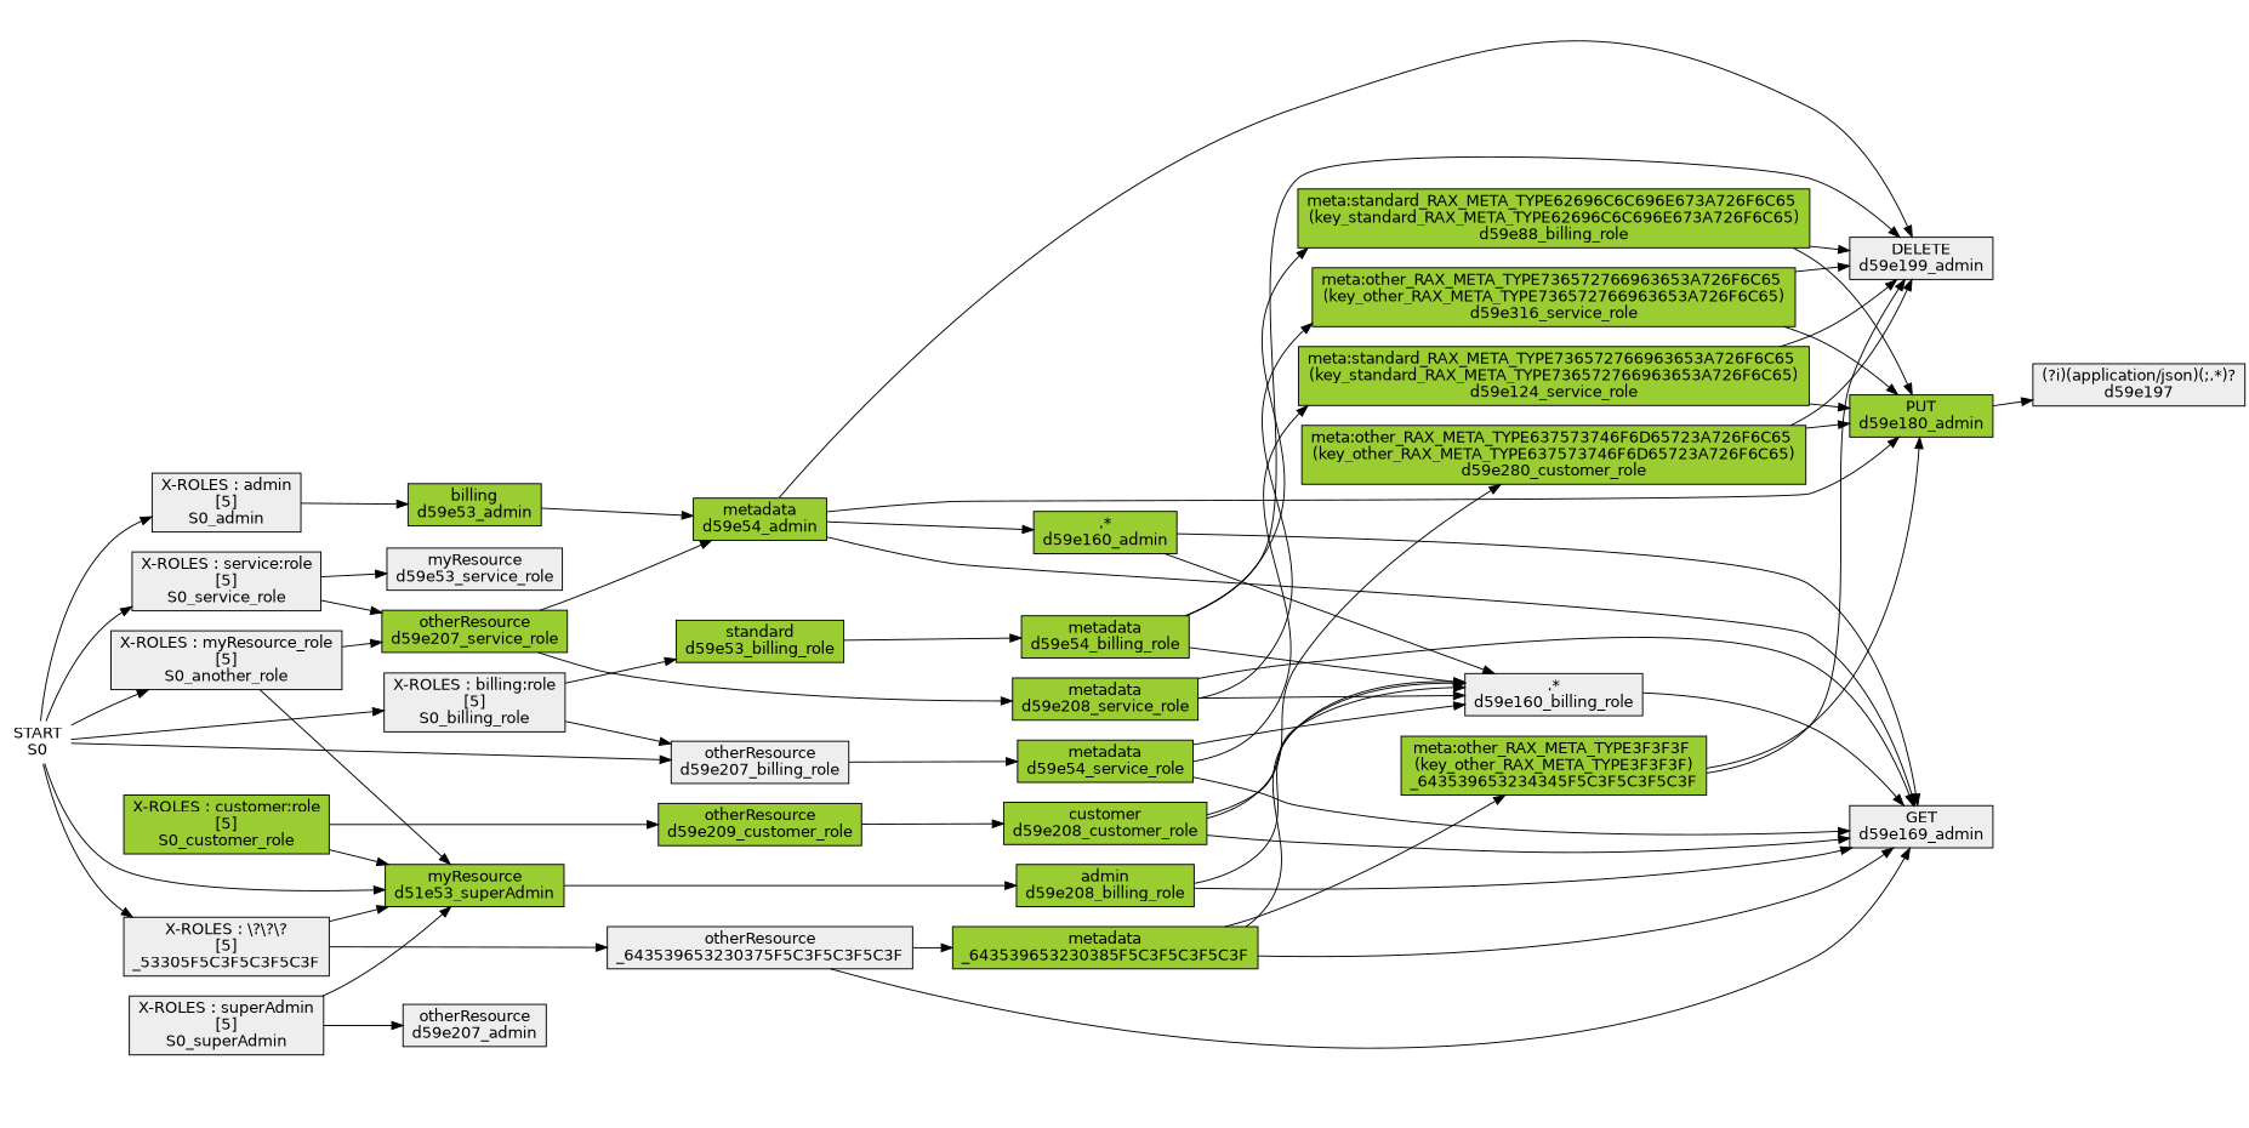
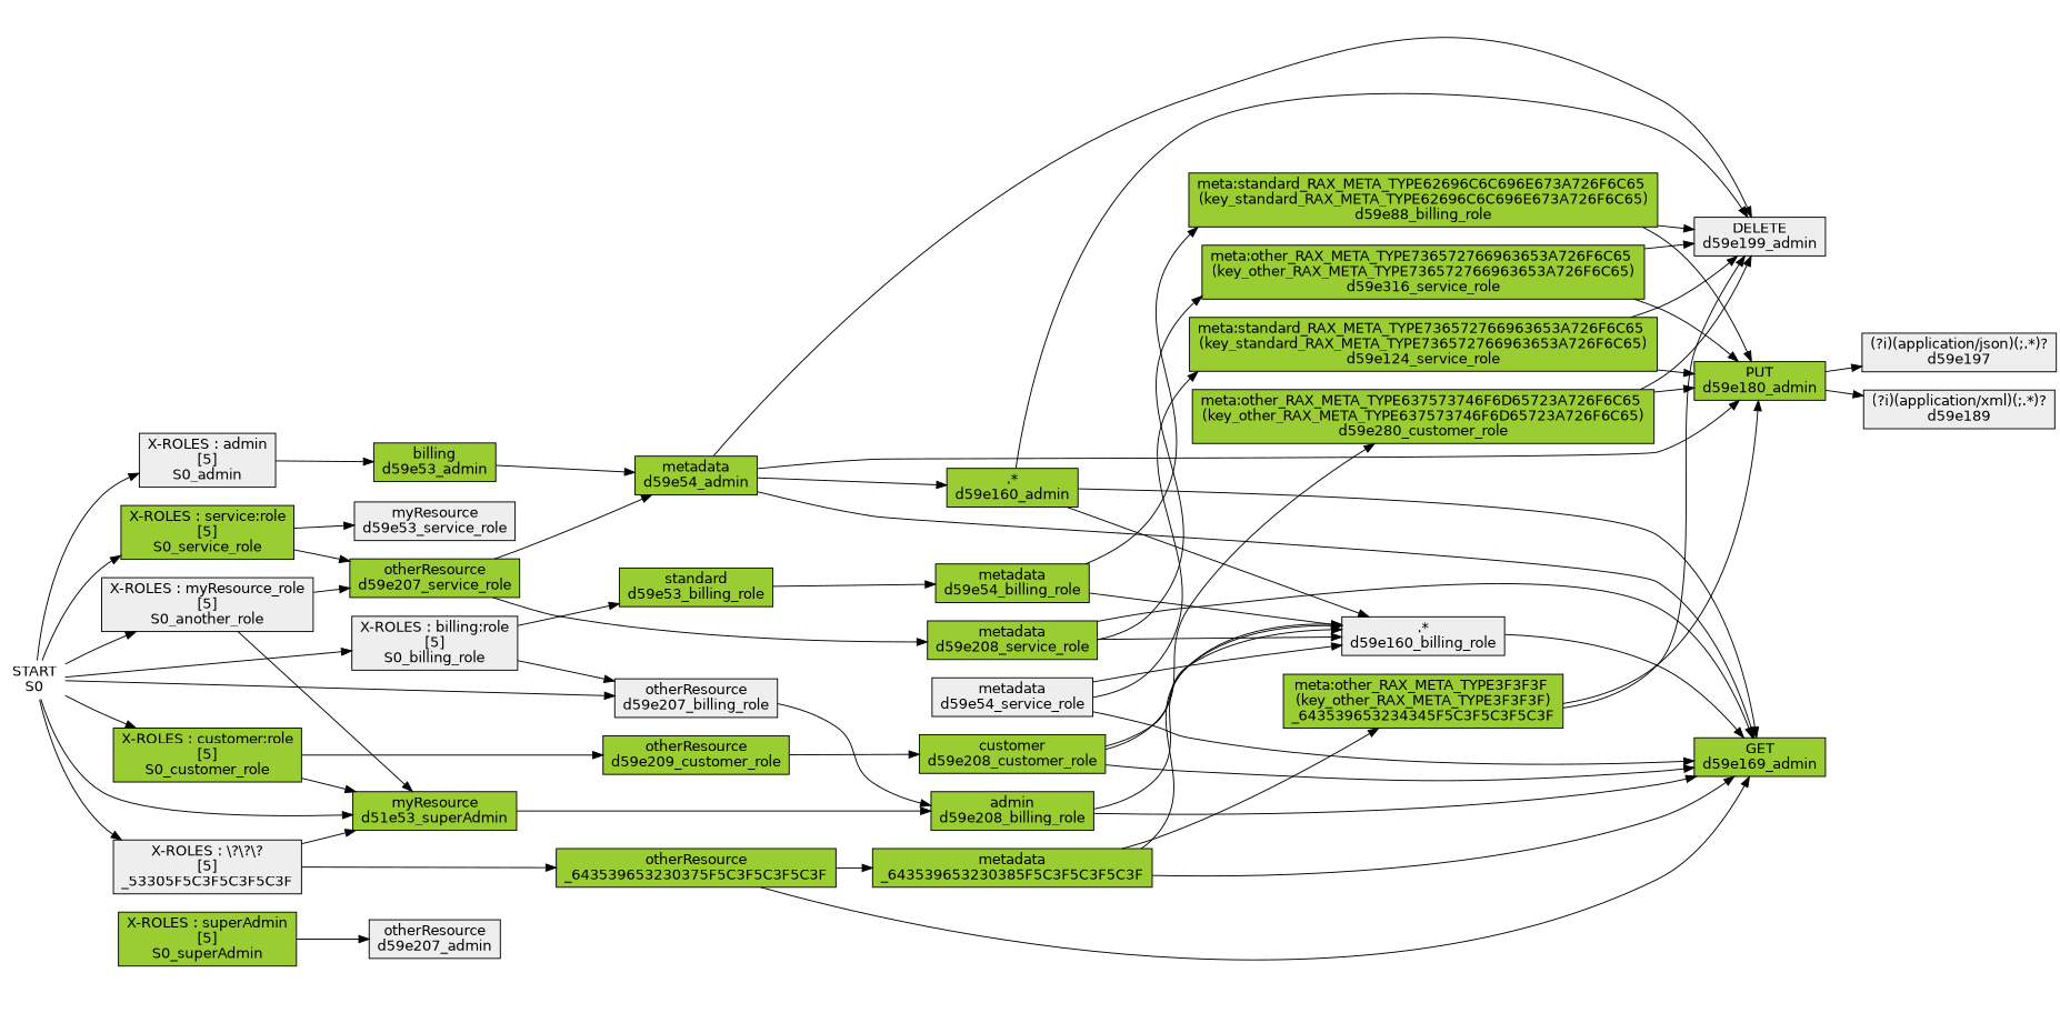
  digraph {
    fontname="DejaVu Sans"
    labelloc=b
    rankdir=LR
    node [fillcolor=yellowgreen fontname="DejaVu Sans" shape=rect style=filled]
    edge [fontname="DejaVu Sans"]
    n1 [fillcolor=white label="START\nS0" shape=none]
    n2 [fillcolor="#EEEEEE" label="otherResource\nd59e207_billing_role"]
    n3 [label="myResource\nd51e53_superAdmin"]
    n4 [fillcolor="#EEEEEE" label="X-ROLES : admin\n[5]\nS0_admin"]
    n5 [fillcolor="#EEEEEE" label="X-ROLES : billing:role\n[5]\nS0_billing_role"]
-   n6 [fillcolor="#EEEEEE" label="X-ROLES : service:role\n[5]\nS0_service_role"]
+   n6 [label="X-ROLES : service:role\n[5]\nS0_service_role"]
    n7 [fillcolor="#EEEEEE" label="X-ROLES : \\?\\?\\?\n[5]\n_53305F5C3F5C3F5C3F"]
    n8 [label="X-ROLES : customer:role\n[5]\nS0_customer_role"]
    n9 [fillcolor="#EEEEEE" label="X-ROLES : myResource_role\n[5]\nS0_another_role"]
    n10 [label="admin\nd59e208_billing_role"]
    n11 [label="billing\nd59e53_admin"]
    n12 [label="standard\nd59e53_billing_role"]
    n13 [fillcolor="#EEEEEE" label="myResource\nd59e53_service_role"]
    n14 [label="otherResource\nd59e207_service_role"]
-   n15 [fillcolor="#EEEEEE" label="X-ROLES : superAdmin\n[5]\nS0_superAdmin"]
+   n15 [label="X-ROLES : superAdmin\n[5]\nS0_superAdmin"]
    n16 [fillcolor="#EEEEEE" label="otherResource\nd59e207_admin"]
-   n17 [fillcolor="#EEEEEE" label="otherResource\n_643539653230375F5C3F5C3F5C3F"]
+   n17 [label="otherResource\n_643539653230375F5C3F5C3F5C3F"]
    n18 [label="otherResource\nd59e209_customer_role"]
-   n19 [fillcolor="#EEEEEE" label="GET\nd59e169_admin"]
+   n19 [label="GET\nd59e169_admin"]
    n20 [fillcolor="#EEEEEE" label=".*\nd59e160_billing_role"]
    n21 [label="metadata\nd59e54_admin"]
    n22 [label="metadata\nd59e54_billing_role"]
    n23 [label="metadata\nd59e208_service_role"]
    n24 [label="metadata\n_643539653230385F5C3F5C3F5C3F"]
    n25 [label="customer\nd59e208_customer_role"]
    n26 [label=".*\nd59e160_admin"]
    n27 [label="PUT\nd59e180_admin"]
    n28 [fillcolor="#EEEEEE" label="DELETE\nd59e199_admin"]
    n29 [label="meta:standard_RAX_META_TYPE62696C6C696E673A726F6C65 \n(key_standard_RAX_META_TYPE62696C6C696E673A726F6C65)\nd59e88_billing_role"]
-   n30 [label="metadata\nd59e54_service_role"]
+   n30 [fillcolor="#EEEEEE" label="metadata\nd59e54_service_role"]
    n31 [label="meta:standard_RAX_META_TYPE736572766963653A726F6C65 \n(key_standard_RAX_META_TYPE736572766963653A726F6C65)\nd59e124_service_role"]
    n32 [label="meta:other_RAX_META_TYPE736572766963653A726F6C65 \n(key_other_RAX_META_TYPE736572766963653A726F6C65)\nd59e316_service_role"]
    n33 [label="meta:other_RAX_META_TYPE3F3F3F \n(key_other_RAX_META_TYPE3F3F3F)\n_643539653234345F5C3F5C3F5C3F"]
    n34 [label="meta:other_RAX_META_TYPE637573746F6D65723A726F6C65 \n(key_other_RAX_META_TYPE637573746F6D65723A726F6C65)\nd59e280_customer_role"]
    n35 [fillcolor="#EEEEEE" label="(?i)(application/json)(;.*)?\nd59e197"]
+   n36 [fillcolor="#EEEEEE" label="(?i)(application/xml)(;.*)?\nd59e189"]
    REAL_START [fillcolor="#EEEEEE" style=invis]
    subgraph sub_1 {
      rank=source
      n1
    }
    n1 -> n2
    n1 -> n3
    n1 -> n4
    n1 -> n5
    n1 -> n6
    n1 -> n7
+   n1 -> n8
    n1 -> n9
-   n2 -> n30
+   n2 -> n10
    n3 -> n10
    n4 -> n11
    n5 -> n2
    n5 -> n12
    n6 -> n13
    n6 -> n14
    n7 -> n3
    n7 -> n17
    n8 -> n3
    n8 -> n18
    n9 -> n3
    n9 -> n14
    n10 -> n19
    n10 -> n20
    n11 -> n21
    n12 -> n22
    n14 -> n21
    n14 -> n23
-   n15 -> n3
    n15 -> n16
    n17 -> n19
    n17 -> n24
    n18 -> n25
    n20 -> n19
    n21 -> n19
    n21 -> n26
    n21 -> n27
    n21 -> n28
    n22 -> n20
    n22 -> n29
    n23 -> n19
    n23 -> n20
    n23 -> n32
    n24 -> n19
    n24 -> n20
    n24 -> n33
    n25 -> n19
    n25 -> n20
    n25 -> n34
    n26 -> n19
    n26 -> n20
-   n22 -> n28
+   n26 -> n28
    n27 -> n35
+   n27 -> n36
    n29 -> n27
    n29 -> n28
    n30 -> n19
    n30 -> n20
    n30 -> n31
    n31 -> n27
    n31 -> n28
    n32 -> n27
    n32 -> n28
    n33 -> n27
    n33 -> n28
    n34 -> n27
    n34 -> n28
  }
